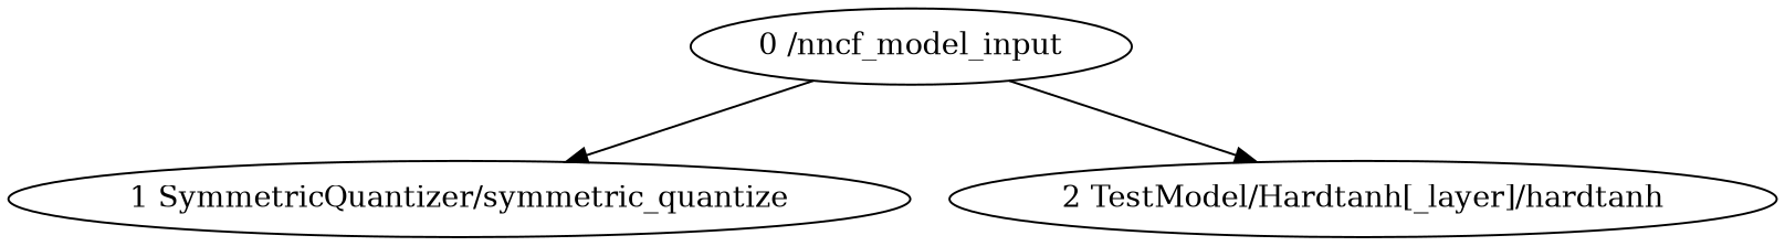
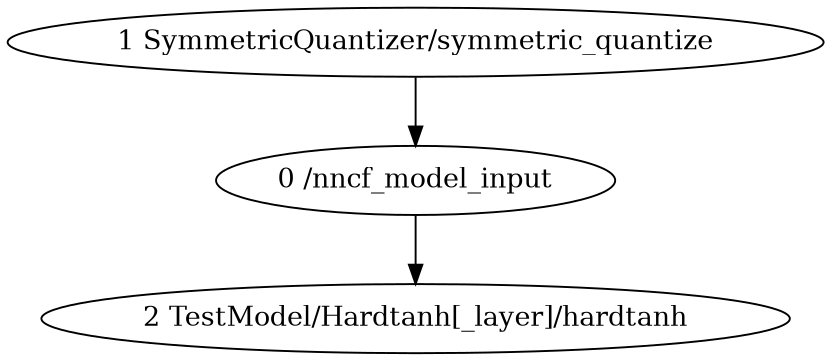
  strict digraph {
    "0 /nncf_model_input" [type=nncf_model_input]
    "1 SymmetricQuantizer/symmetric_quantize" [scope=SymmetricQuantizer type=symmetric_quantize]
    "2 TestModel/Hardtanh[_layer]/hardtanh" [scope="TestModel/Hardtanh[_layer]" type=hardtanh]
-   "0 /nncf_model_input" -> "1 SymmetricQuantizer/symmetric_quantize"
+   "1 SymmetricQuantizer/symmetric_quantize" -> "0 /nncf_model_input"
    "0 /nncf_model_input" -> "2 TestModel/Hardtanh[_layer]/hardtanh"
  }
